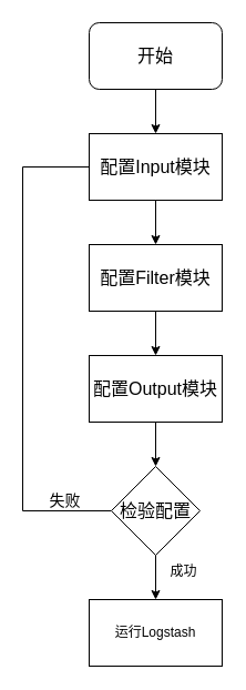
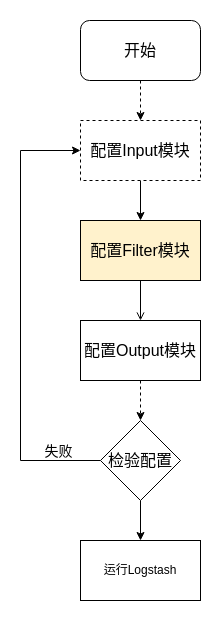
  <mxCell id="0" />
  <mxCell id="1" parent="0" />
- <mxCell id="2" style="edgeStyle=orthogonalEdgeStyle;rounded=0;orthogonalLoop=1;jettySize=auto;html=1;entryX=0.5;entryY=0;entryDx=0;entryDy=0;" edge="1" parent="1" source="3" target="5"><mxGeometry relative="1" as="geometry" /></mxCell>
+ <mxCell id="2" style="edgeStyle=orthogonalEdgeStyle;rounded=0;orthogonalLoop=1;jettySize=auto;html=1;entryX=0.5;entryY=0;entryDx=0;entryDy=0;dashed=1;" edge="1" parent="1" source="3" target="5"><mxGeometry relative="1" as="geometry" /></mxCell>
  <mxCell id="3" value="&lt;font style=&quot;font-size: 16px;&quot;&gt;开始&lt;/font&gt;" style="rounded=1;whiteSpace=wrap;html=1;" vertex="1" parent="1"><mxGeometry x="80" y="20" width="120" height="60" as="geometry" /></mxCell>
  <mxCell id="4" style="edgeStyle=orthogonalEdgeStyle;rounded=0;orthogonalLoop=1;jettySize=auto;html=1;entryX=0.5;entryY=0;entryDx=0;entryDy=0;" edge="1" parent="1" source="5" target="7"><mxGeometry relative="1" as="geometry" /></mxCell>
- <mxCell id="5" value="&lt;font style=&quot;font-size: 16px;&quot;&gt;配置Input模块&lt;/font&gt;" style="rounded=0;whiteSpace=wrap;html=1;" vertex="1" parent="1"><mxGeometry x="80" y="120" width="120" height="60" as="geometry" /></mxCell>
- <mxCell id="6" style="edgeStyle=orthogonalEdgeStyle;rounded=0;orthogonalLoop=1;jettySize=auto;html=1;entryX=0.5;entryY=0;entryDx=0;entryDy=0;" edge="1" parent="1" source="7" target="10"><mxGeometry relative="1" as="geometry" /></mxCell>
- <mxCell id="7" value="&lt;font style=&quot;font-size: 16px;&quot;&gt;配置Filter模块&lt;/font&gt;" style="rounded=0;whiteSpace=wrap;html=1;" vertex="1" parent="1"><mxGeometry x="80" y="220" width="120" height="60" as="geometry" /></mxCell>
+ <mxCell id="5" value="&lt;font style=&quot;font-size: 16px;&quot;&gt;配置Input模块&lt;/font&gt;" style="rounded=0;whiteSpace=wrap;html=1;dashed=1;" vertex="1" parent="1"><mxGeometry x="80" y="120" width="120" height="60" as="geometry" /></mxCell>
+ <mxCell id="6" style="edgeStyle=orthogonalEdgeStyle;rounded=0;orthogonalLoop=1;jettySize=auto;html=1;entryX=0.5;entryY=0;entryDx=0;entryDy=0;endArrow=open;" edge="1" parent="1" source="7" target="10"><mxGeometry relative="1" as="geometry" /></mxCell>
+ <mxCell id="7" value="&lt;font style=&quot;font-size: 16px;&quot;&gt;配置Filter模块&lt;/font&gt;" style="rounded=0;whiteSpace=wrap;html=1;fillColor=#fff2cc;" vertex="1" parent="1"><mxGeometry x="80" y="220" width="120" height="60" as="geometry" /></mxCell>
  <mxCell id="8" style="edgeStyle=orthogonalEdgeStyle;rounded=0;orthogonalLoop=1;jettySize=auto;html=1;exitX=0.5;exitY=1;exitDx=0;exitDy=0;" edge="1" parent="1" source="5" target="5"><mxGeometry relative="1" as="geometry" /></mxCell>
- <mxCell id="9" style="edgeStyle=orthogonalEdgeStyle;rounded=0;orthogonalLoop=1;jettySize=auto;html=1;entryX=0.5;entryY=0;entryDx=0;entryDy=0;" edge="1" parent="1" source="10" target="14"><mxGeometry relative="1" as="geometry" /></mxCell>
+ <mxCell id="9" style="edgeStyle=orthogonalEdgeStyle;rounded=0;orthogonalLoop=1;jettySize=auto;html=1;entryX=0.5;entryY=0;entryDx=0;entryDy=0;dashed=1;" edge="1" parent="1" source="10" target="14"><mxGeometry relative="1" as="geometry" /></mxCell>
  <mxCell id="10" value="&lt;font style=&quot;font-size: 16px;&quot;&gt;配置Output模块&lt;/font&gt;" style="rounded=0;whiteSpace=wrap;html=1;" vertex="1" parent="1"><mxGeometry x="80" y="320" width="120" height="60" as="geometry" /></mxCell>
- <mxCell id="11" style="edgeStyle=orthogonalEdgeStyle;rounded=0;orthogonalLoop=1;jettySize=auto;html=1;entryX=0;entryY=0.5;entryDx=0;entryDy=0;exitX=0;exitY=0.5;exitDx=0;exitDy=0;endArrow=none;" edge="1" parent="1" source="14" target="5"><mxGeometry relative="1" as="geometry"><mxPoint x="60.059" y="460.059" as="sourcePoint" /><mxPoint x="40" y="150" as="targetPoint" /><Array as="points"><mxPoint x="20" y="460" /><mxPoint x="20" y="150" /></Array></mxGeometry></mxCell>
+ <mxCell id="11" style="edgeStyle=orthogonalEdgeStyle;rounded=0;orthogonalLoop=1;jettySize=auto;html=1;entryX=0;entryY=0.5;entryDx=0;entryDy=0;exitX=0;exitY=0.5;exitDx=0;exitDy=0;" edge="1" parent="1" source="14" target="5"><mxGeometry relative="1" as="geometry"><mxPoint x="60.059" y="460.059" as="sourcePoint" /><mxPoint x="40" y="150" as="targetPoint" /><Array as="points"><mxPoint x="20" y="460" /><mxPoint x="20" y="150" /></Array></mxGeometry></mxCell>
  <mxCell id="12" value="&lt;font style=&quot;font-size: 14px;&quot;&gt;失败&lt;/font&gt;" style="edgeLabel;html=1;align=center;verticalAlign=middle;resizable=0;points=[];" vertex="1" connectable="0" parent="11"><mxGeometry x="-0.808" y="-1" relative="1" as="geometry"><mxPoint y="-9" as="offset" /></mxGeometry></mxCell>
  <mxCell id="13" style="edgeStyle=orthogonalEdgeStyle;rounded=0;orthogonalLoop=1;jettySize=auto;html=1;entryX=0.5;entryY=0;entryDx=0;entryDy=0;" edge="1" parent="1" source="14" target="15"><mxGeometry relative="1" as="geometry" /></mxCell>
  <mxCell id="14" value="&lt;font style=&quot;font-size: 16px;&quot;&gt;检验配置&lt;/font&gt;" style="rhombus;whiteSpace=wrap;html=1;" vertex="1" parent="1"><mxGeometry x="100" y="420" width="80" height="80" as="geometry" /></mxCell>
  <mxCell id="15" value="运行Logstash" style="rounded=0;whiteSpace=wrap;html=1;" vertex="1" parent="1"><mxGeometry x="80" y="540" width="120" height="60" as="geometry" /></mxCell>
- <mxCell id="16" value="成功" style="text;html=1;align=center;verticalAlign=middle;resizable=0;points=[];autosize=1;strokeColor=none;fillColor=none;" vertex="1" parent="1"><mxGeometry x="140" y="500" width="50" height="30" as="geometry" /></mxCell>
